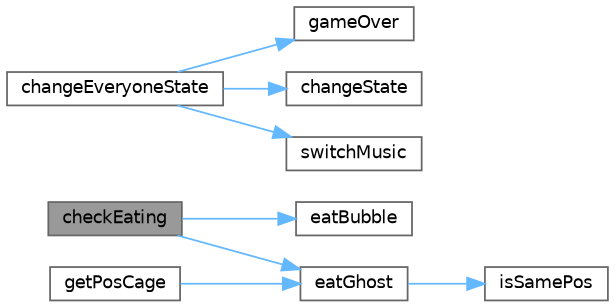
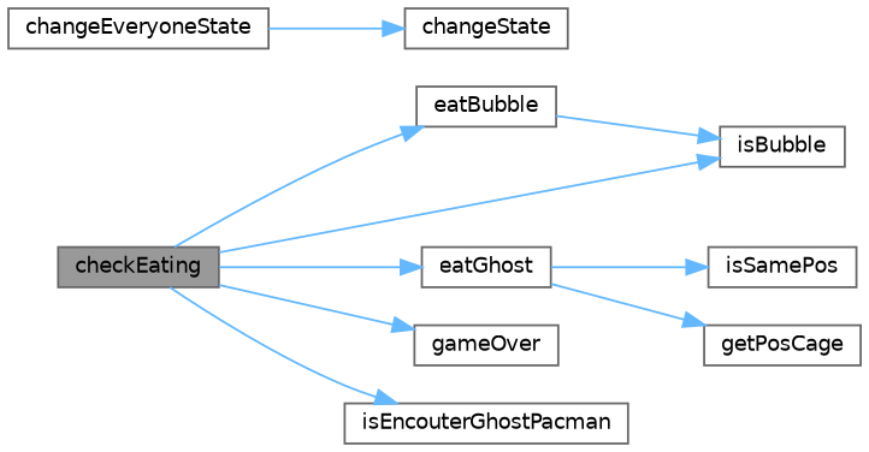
  digraph {
    rankdir=LR
    node [color=grey40 fillcolor=white fontname=Helvetica fontsize=10 shape=box style=filled]
    edge [color=steelblue1 fontname=Helvetica fontsize=10 labelfontname=Helvetica labelfontsize=10 style=solid]
    n1 [color=gray40 fillcolor=grey60 fontcolor=black height=0.2 label=checkEating width=0.4]
    n2 [height=0.2 label=eatBubble width=0.4]
+   n3 [height=0.2 label=isBubble width=0.4]
    n4 [height=0.2 label=eatGhost width=0.4]
    n5 [height=0.2 label=gameOver width=0.4]
+   n6 [height=0.2 label=isEncouterGhostPacman width=0.4]
    n7 [height=0.2 label=changeEveryoneState width=0.4]
    n8 [height=0.2 label=changeState width=0.4]
-   n9 [height=0.2 label=switchMusic width=0.4]
    n10 [height=0.2 label=isSamePos width=0.4]
    n11 [height=0.2 label=getPosCage width=0.4]
    n1 -> n2
+   n1 -> n3
    n1 -> n4
-   n7 -> n5
+   n1 -> n5
+   n1 -> n6
+   n2 -> n3
    n4 -> n10
-   n11 -> n4
+   n4 -> n11
    n7 -> n8
-   n7 -> n9
  }
